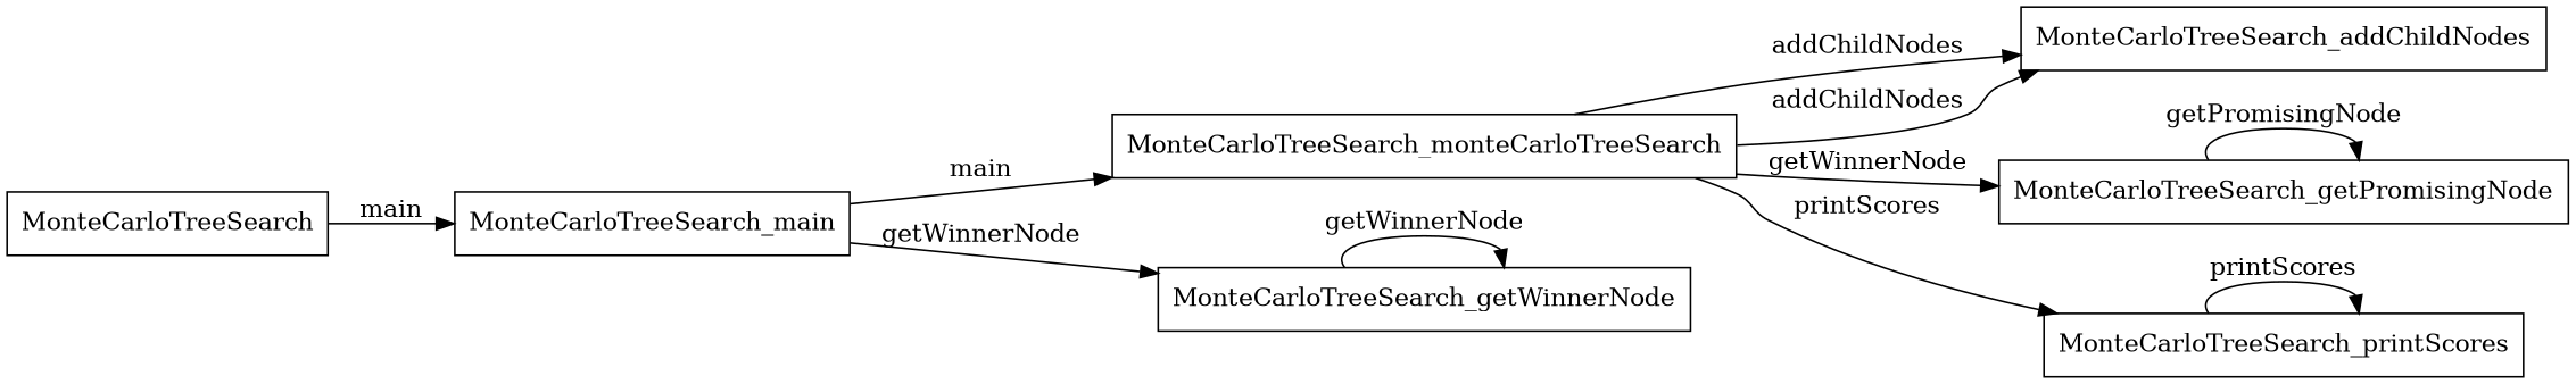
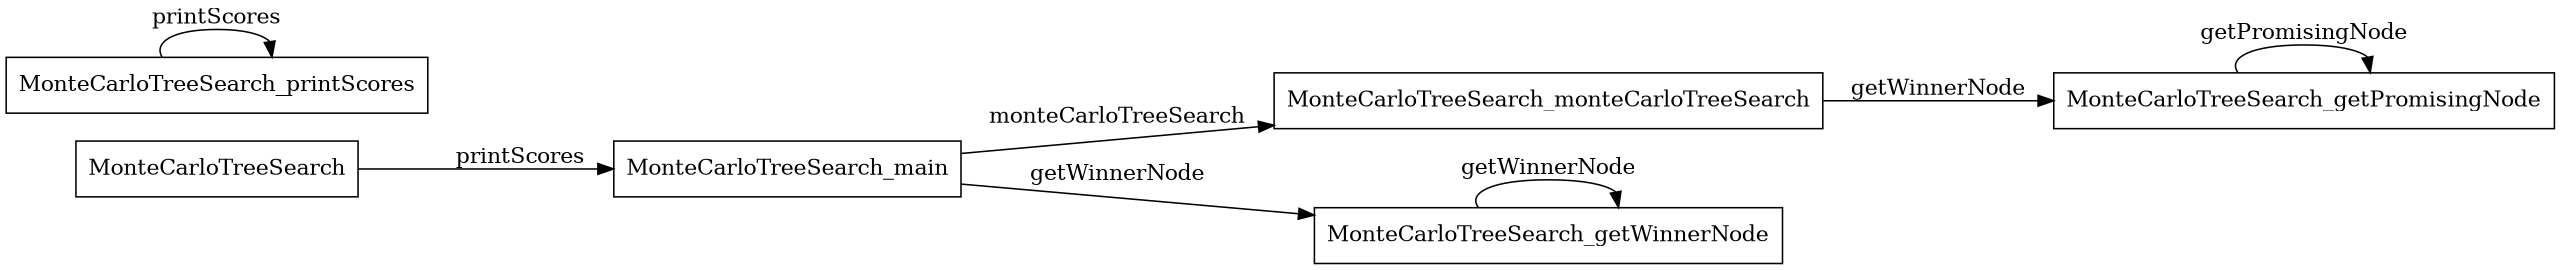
  digraph {
    rankdir=LR
    node [shape=box]
    MonteCarloTreeSearch
    MonteCarloTreeSearch_main
    MonteCarloTreeSearch_monteCarloTreeSearch
    MonteCarloTreeSearch_getWinnerNode
-   MonteCarloTreeSearch_addChildNodes
    MonteCarloTreeSearch_getPromisingNode
    MonteCarloTreeSearch_printScores
-   MonteCarloTreeSearch -> MonteCarloTreeSearch_main [label=main]
-   MonteCarloTreeSearch_main -> MonteCarloTreeSearch_monteCarloTreeSearch [label=main]
+   MonteCarloTreeSearch -> MonteCarloTreeSearch_main [label=printScores]
+   MonteCarloTreeSearch_main -> MonteCarloTreeSearch_monteCarloTreeSearch [label=monteCarloTreeSearch]
    MonteCarloTreeSearch_main -> MonteCarloTreeSearch_getWinnerNode [label=getWinnerNode]
-   MonteCarloTreeSearch_monteCarloTreeSearch -> MonteCarloTreeSearch_addChildNodes [label=addChildNodes]
-   MonteCarloTreeSearch_monteCarloTreeSearch -> MonteCarloTreeSearch_addChildNodes [label=addChildNodes]
    MonteCarloTreeSearch_monteCarloTreeSearch -> MonteCarloTreeSearch_getPromisingNode [label=getWinnerNode]
-   MonteCarloTreeSearch_monteCarloTreeSearch -> MonteCarloTreeSearch_printScores [label=printScores]
    MonteCarloTreeSearch_getWinnerNode -> MonteCarloTreeSearch_getWinnerNode [label=getWinnerNode]
    MonteCarloTreeSearch_getPromisingNode -> MonteCarloTreeSearch_getPromisingNode [label=getPromisingNode]
    MonteCarloTreeSearch_printScores -> MonteCarloTreeSearch_printScores [label=printScores]
  }
